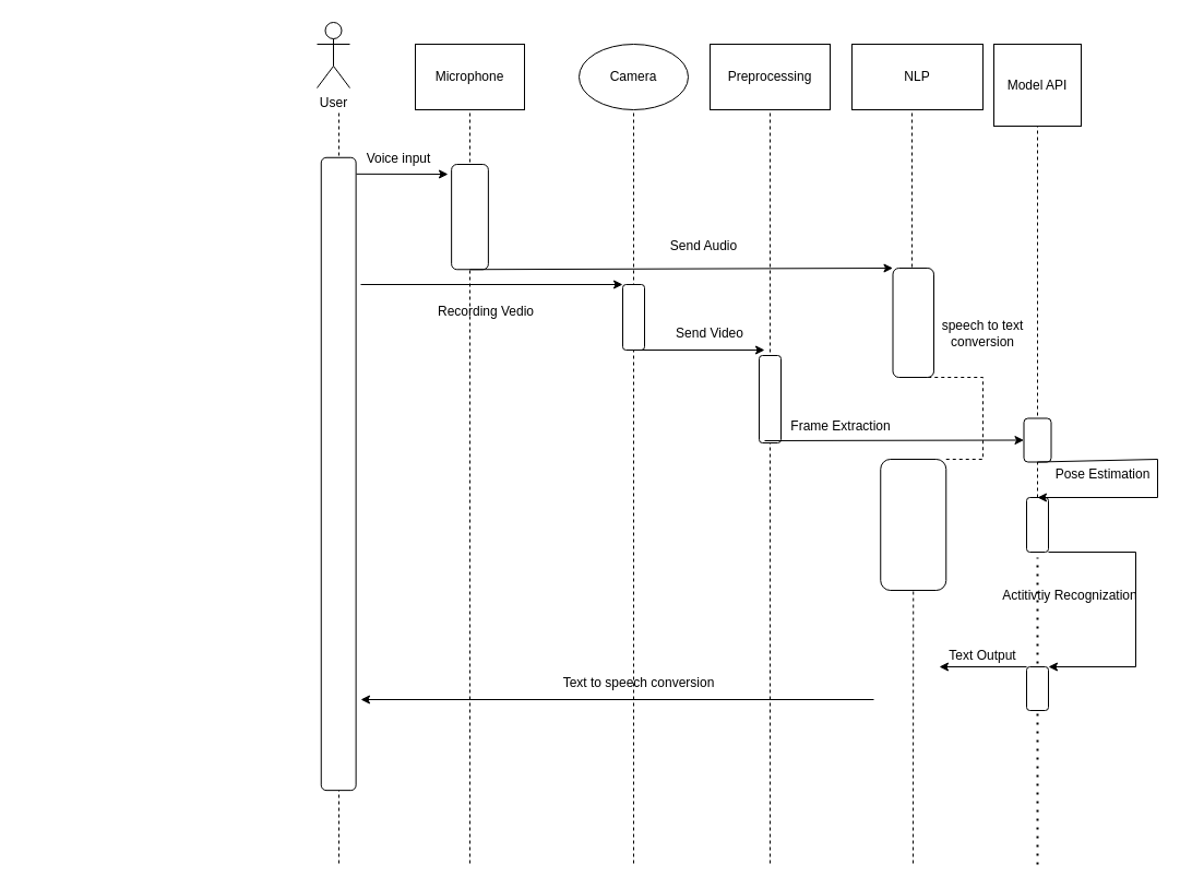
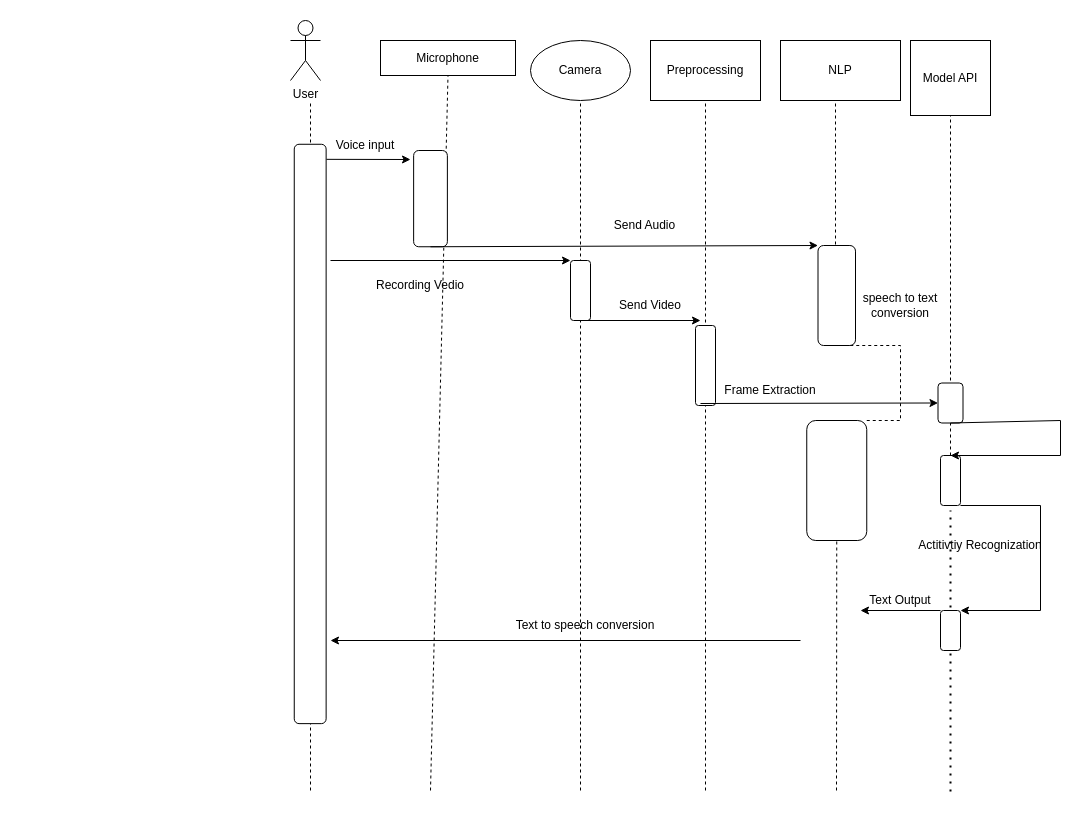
  <mxCell id="0" />
  <mxCell id="1" parent="0" />
- <mxCell id="2" value="Microphone" style="rounded=0;whiteSpace=wrap;html=1;" parent="1" vertex="1"><mxGeometry x="380" y="40" width="100" height="60" as="geometry" /></mxCell>
+ <mxCell id="2" value="Microphone" style="rounded=0;whiteSpace=wrap;html=1;" parent="1" vertex="1"><mxGeometry x="380" y="40" width="135" height="35" as="geometry" /></mxCell>
  <mxCell id="3" value="Camera" style="ellipse;whiteSpace=wrap;html=1;" parent="1" vertex="1"><mxGeometry x="530" y="40" width="100" height="60" as="geometry" /></mxCell>
  <mxCell id="4" value="Preprocessing" style="rounded=0;whiteSpace=wrap;html=1;" parent="1" vertex="1"><mxGeometry x="650" y="40" width="110" height="60" as="geometry" /></mxCell>
  <mxCell id="5" value="Model API" style="rounded=0;whiteSpace=wrap;html=1;" parent="1" vertex="1"><mxGeometry x="910" y="40" width="80" height="75" as="geometry" /></mxCell>
  <mxCell id="6" value="" style="endArrow=none;dashed=1;html=1;rounded=0;entryX=0.5;entryY=1;entryDx=0;entryDy=0;" parent="1" edge="1"><mxGeometry width="50" height="50" relative="1" as="geometry"><mxPoint x="310" y="790" as="sourcePoint" /><mxPoint x="310" y="100" as="targetPoint" /></mxGeometry></mxCell>
  <mxCell id="7" value="" style="endArrow=none;dashed=1;html=1;rounded=0;entryX=0.5;entryY=1;entryDx=0;entryDy=0;" parent="1" target="2" edge="1"><mxGeometry width="50" height="50" relative="1" as="geometry"><mxPoint x="430" y="790" as="sourcePoint" /><mxPoint x="700" y="230" as="targetPoint" /></mxGeometry></mxCell>
  <mxCell id="8" value="" style="endArrow=none;dashed=1;html=1;rounded=0;entryX=0.5;entryY=1;entryDx=0;entryDy=0;" parent="1" target="3" edge="1"><mxGeometry width="50" height="50" relative="1" as="geometry"><mxPoint x="580" y="790" as="sourcePoint" /><mxPoint x="700" y="230" as="targetPoint" /></mxGeometry></mxCell>
  <mxCell id="9" value="" style="endArrow=none;dashed=1;html=1;rounded=0;entryX=0.5;entryY=1;entryDx=0;entryDy=0;" parent="1" target="4" edge="1"><mxGeometry width="50" height="50" relative="1" as="geometry"><mxPoint x="705" y="790" as="sourcePoint" /><mxPoint x="700" y="230" as="targetPoint" /></mxGeometry></mxCell>
  <mxCell id="10" value="" style="endArrow=none;dashed=1;html=1;rounded=0;entryX=0.5;entryY=1;entryDx=0;entryDy=0;startArrow=none;" parent="1" target="5" edge="1"><mxGeometry width="50" height="50" relative="1" as="geometry"><mxPoint x="950" y="380" as="sourcePoint" /><mxPoint x="700" y="230" as="targetPoint" /><Array as="points"><mxPoint x="950" y="370" /></Array></mxGeometry></mxCell>
  <mxCell id="11" value="" style="endArrow=classic;html=1;rounded=0;entryX=0;entryY=1;entryDx=0;entryDy=0;" parent="1" target="13" edge="1"><mxGeometry width="50" height="50" relative="1" as="geometry"><mxPoint x="330" y="260" as="sourcePoint" /><mxPoint x="438.75" y="240.47" as="targetPoint" /></mxGeometry></mxCell>
- <mxCell id="12" value="Recording Vedio" style="text;html=1;strokeColor=none;fillColor=none;align=center;verticalAlign=middle;whiteSpace=wrap;rounded=0;" parent="1" vertex="1"><mxGeometry x="370" y="270" width="150" height="30" as="geometry" /></mxCell>
+ <mxCell id="12" value="Recording Vedio" style="text;html=1;strokeColor=none;fillColor=none;align=center;verticalAlign=middle;whiteSpace=wrap;rounded=0;" parent="1" vertex="1"><mxGeometry x="345" y="270" width="150" height="30" as="geometry" /></mxCell>
  <mxCell id="13" value="" style="rounded=1;whiteSpace=wrap;html=1;rotation=90;" parent="1" vertex="1"><mxGeometry x="550" y="280" width="60" height="20" as="geometry" /></mxCell>
  <mxCell id="14" value="" style="endArrow=classic;html=1;rounded=0;exitX=1;exitY=0.5;exitDx=0;exitDy=0;" parent="1" source="13" edge="1"><mxGeometry width="50" height="50" relative="1" as="geometry"><mxPoint x="650" y="260" as="sourcePoint" /><mxPoint x="700" y="320" as="targetPoint" /></mxGeometry></mxCell>
  <mxCell id="15" value="Send Video" style="text;html=1;strokeColor=none;fillColor=none;align=center;verticalAlign=middle;whiteSpace=wrap;rounded=0;" parent="1" vertex="1"><mxGeometry x="590" y="290" width="120" height="30" as="geometry" /></mxCell>
  <mxCell id="16" value="" style="rounded=1;whiteSpace=wrap;html=1;rotation=90;" parent="1" vertex="1"><mxGeometry x="665" y="355" width="80" height="20" as="geometry" /></mxCell>
  <mxCell id="17" value="" style="endArrow=classic;html=1;rounded=0;entryX=0.5;entryY=0;entryDx=0;entryDy=0;" parent="1" edge="1" target="19"><mxGeometry width="50" height="50" relative="1" as="geometry"><mxPoint x="700" y="403" as="sourcePoint" /><mxPoint x="940" y="380" as="targetPoint" /></mxGeometry></mxCell>
  <mxCell id="18" value="Frame Extraction" style="text;html=1;strokeColor=none;fillColor=none;align=center;verticalAlign=middle;whiteSpace=wrap;rounded=0;" parent="1" vertex="1"><mxGeometry x="710" y="375" width="120" height="30" as="geometry" /></mxCell>
  <mxCell id="19" value="" style="rounded=1;whiteSpace=wrap;html=1;rotation=-90;" parent="1" vertex="1"><mxGeometry x="930" y="390" width="40" height="25" as="geometry" /></mxCell>
  <mxCell id="20" value="" style="endArrow=none;dashed=1;html=1;rounded=0;entryX=0;entryY=0.5;entryDx=0;entryDy=0;startArrow=none;" parent="1" source="37" target="19" edge="1"><mxGeometry width="50" height="50" relative="1" as="geometry"><mxPoint x="950" y="760" as="sourcePoint" /><mxPoint x="830" y="100" as="targetPoint" /><Array as="points" /></mxGeometry></mxCell>
  <mxCell id="21" value="" style="endArrow=classic;html=1;rounded=0;entryX=1;entryY=1;entryDx=0;entryDy=0;exitX=1;exitY=0;exitDx=0;exitDy=0;" parent="1" source="37" target="40" edge="1"><mxGeometry width="50" height="50" relative="1" as="geometry"><mxPoint x="850" y="515" as="sourcePoint" /><mxPoint x="700" y="500" as="targetPoint" /><Array as="points"><mxPoint x="1040" y="505" /><mxPoint x="1040" y="610" /></Array></mxGeometry></mxCell>
- <mxCell id="22" value="Pose Estimation" style="text;html=1;strokeColor=none;fillColor=none;align=center;verticalAlign=middle;whiteSpace=wrap;rounded=0;" parent="1" vertex="1"><mxGeometry x="950" y="419.39" width="120" height="30" as="geometry" /></mxCell>
  <mxCell id="23" value="Actitivtiy Recognization" style="text;html=1;strokeColor=none;fillColor=none;align=center;verticalAlign=middle;whiteSpace=wrap;rounded=0;" parent="1" vertex="1"><mxGeometry x="910" y="530" width="140" height="30" as="geometry" /></mxCell>
  <mxCell id="24" value="Text Output" style="text;html=1;strokeColor=none;fillColor=none;align=center;verticalAlign=middle;whiteSpace=wrap;rounded=0;" parent="1" vertex="1"><mxGeometry x="850" y="585" width="100" height="30" as="geometry" /></mxCell>
  <mxCell id="25" value="Text to speech conversion" style="text;html=1;strokeColor=none;fillColor=none;align=center;verticalAlign=middle;whiteSpace=wrap;rounded=0;" parent="1" vertex="1"><mxGeometry x="490" y="610" width="190" height="30" as="geometry" /></mxCell>
  <mxCell id="26" value="" style="rounded=1;whiteSpace=wrap;html=1;rotation=90;" parent="1" vertex="1"><mxGeometry x="20.01" y="417.51" width="579.37" height="31.88" as="geometry" /></mxCell>
  <mxCell id="27" value="" style="rounded=1;whiteSpace=wrap;html=1;rotation=90;" parent="1" vertex="1"><mxGeometry x="381.88" y="181.25" width="96.25" height="33.75" as="geometry" /></mxCell>
  <mxCell id="28" value="" style="endArrow=classic;html=1;rounded=0;exitX=0.026;exitY=-0.011;exitDx=0;exitDy=0;exitPerimeter=0;" parent="1" source="26" edge="1"><mxGeometry width="50" height="50" relative="1" as="geometry"><mxPoint x="660" y="240" as="sourcePoint" /><mxPoint x="410" y="159" as="targetPoint" /></mxGeometry></mxCell>
  <mxCell id="29" value="Voice input" style="text;html=1;strokeColor=none;fillColor=none;align=center;verticalAlign=middle;whiteSpace=wrap;rounded=0;" parent="1" vertex="1"><mxGeometry x="320" y="130" width="90" height="30" as="geometry" /></mxCell>
  <mxCell id="30" value="User" style="shape=umlActor;verticalLabelPosition=bottom;verticalAlign=top;html=1;outlineConnect=0;" parent="1" vertex="1"><mxGeometry x="290" y="20" width="30" height="60" as="geometry" /></mxCell>
  <mxCell id="31" value="" style="endArrow=none;dashed=1;html=1;rounded=0;entryX=0.5;entryY=1;entryDx=0;entryDy=0;startArrow=none;" parent="1" edge="1"><mxGeometry width="50" height="50" relative="1" as="geometry"><mxPoint x="835" y="250" as="sourcePoint" /><mxPoint x="835" y="100" as="targetPoint" /></mxGeometry></mxCell>
  <mxCell id="32" value="" style="endArrow=classic;html=1;rounded=0;entryX=0;entryY=1;entryDx=0;entryDy=0;exitX=1;exitY=0.5;exitDx=0;exitDy=0;" parent="1" source="27" target="35" edge="1"><mxGeometry width="50" height="50" relative="1" as="geometry"><mxPoint x="440" y="240" as="sourcePoint" /><mxPoint x="780" y="240" as="targetPoint" /><Array as="points" /></mxGeometry></mxCell>
  <mxCell id="33" value="Send Audio&lt;br&gt;" style="text;html=1;strokeColor=none;fillColor=none;align=center;verticalAlign=middle;whiteSpace=wrap;rounded=0;" parent="1" vertex="1"><mxGeometry x="599.38" y="210" width="90.62" height="30" as="geometry" /></mxCell>
  <mxCell id="34" value="" style="endArrow=none;dashed=1;html=1;rounded=0;entryX=1;entryY=0.5;entryDx=0;entryDy=0;startArrow=none;exitX=0;exitY=0;exitDx=0;exitDy=0;" parent="1" target="35" edge="1" source="45"><mxGeometry width="50" height="50" relative="1" as="geometry"><mxPoint x="870" y="450" as="sourcePoint" /><mxPoint x="815" y="100" as="targetPoint" /><Array as="points"><mxPoint x="890" y="420" /><mxPoint x="900" y="420" /><mxPoint x="900" y="345" /></Array></mxGeometry></mxCell>
  <mxCell id="35" value="" style="rounded=1;whiteSpace=wrap;html=1;rotation=90;" parent="1" vertex="1"><mxGeometry x="786.25" y="276.25" width="100" height="37.5" as="geometry" /></mxCell>
  <mxCell id="36" value="NLP" style="rounded=0;whiteSpace=wrap;html=1;" parent="1" vertex="1"><mxGeometry x="780" y="40" width="120" height="60" as="geometry" /></mxCell>
  <mxCell id="37" value="" style="rounded=1;whiteSpace=wrap;html=1;rotation=90;" parent="1" vertex="1"><mxGeometry x="925" y="470" width="50" height="20" as="geometry" /></mxCell>
  <mxCell id="38" value="" style="endArrow=classic;html=1;rounded=0;exitX=0;exitY=0.5;exitDx=0;exitDy=0;entryX=0;entryY=0.5;entryDx=0;entryDy=0;" parent="1" source="19" target="37" edge="1"><mxGeometry width="50" height="50" relative="1" as="geometry"><mxPoint x="660" y="410" as="sourcePoint" /><mxPoint x="710" y="360" as="targetPoint" /><Array as="points"><mxPoint x="1060" y="420" /><mxPoint x="1060" y="455" /></Array></mxGeometry></mxCell>
  <mxCell id="39" value="" style="endArrow=none;dashed=1;html=1;dashPattern=1 3;strokeWidth=2;rounded=0;" parent="1" edge="1"><mxGeometry width="50" height="50" relative="1" as="geometry"><mxPoint x="950" y="791" as="sourcePoint" /><mxPoint x="950" y="510" as="targetPoint" /></mxGeometry></mxCell>
  <mxCell id="40" value="" style="rounded=1;whiteSpace=wrap;html=1;rotation=-180;direction=south;" parent="1" vertex="1"><mxGeometry x="940" y="610" width="20" height="40" as="geometry" /></mxCell>
  <mxCell id="41" value="" style="endArrow=classic;html=1;rounded=0;exitX=1;exitY=0;exitDx=0;exitDy=0;" parent="1" source="40" edge="1"><mxGeometry width="50" height="50" relative="1" as="geometry"><mxPoint x="660" y="590" as="sourcePoint" /><mxPoint x="860" y="610" as="targetPoint" /></mxGeometry></mxCell>
  <mxCell id="42" value="" style="endArrow=classic;html=1;rounded=0;" parent="1" edge="1"><mxGeometry width="50" height="50" relative="1" as="geometry"><mxPoint x="800" y="640" as="sourcePoint" /><mxPoint x="330" y="640" as="targetPoint" /></mxGeometry></mxCell>
  <mxCell id="43" value="speech to text conversion" style="text;html=1;strokeColor=none;fillColor=none;align=center;verticalAlign=middle;whiteSpace=wrap;rounded=0;" parent="1" vertex="1"><mxGeometry x="860" y="290" width="80" height="30" as="geometry" /></mxCell>
  <mxCell id="44" value="" style="endArrow=none;dashed=1;html=1;rounded=0;entryX=1;entryY=0.5;entryDx=0;entryDy=0;" edge="1" parent="1" target="45"><mxGeometry width="50" height="50" relative="1" as="geometry"><mxPoint x="836" y="790" as="sourcePoint" /><mxPoint x="836.25" y="345" as="targetPoint" /><Array as="points" /></mxGeometry></mxCell>
  <mxCell id="45" value="" style="rounded=1;whiteSpace=wrap;html=1;rotation=90;" vertex="1" parent="1"><mxGeometry x="776.25" y="450" width="120" height="60" as="geometry" /></mxCell>
